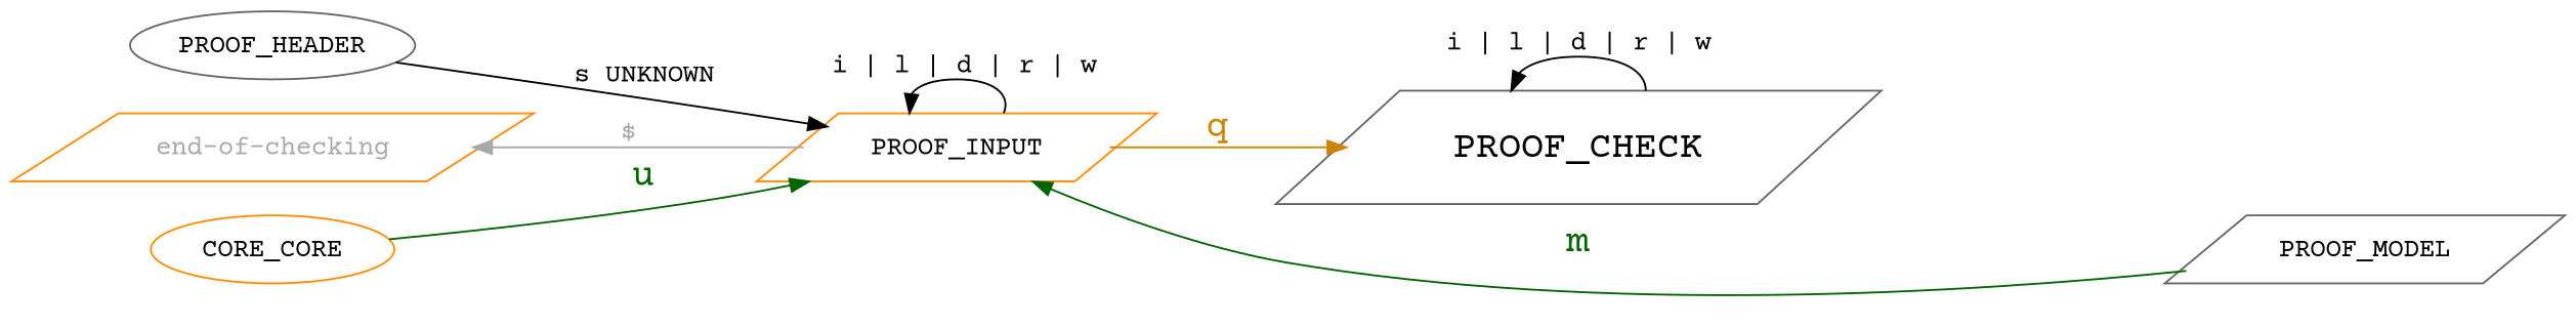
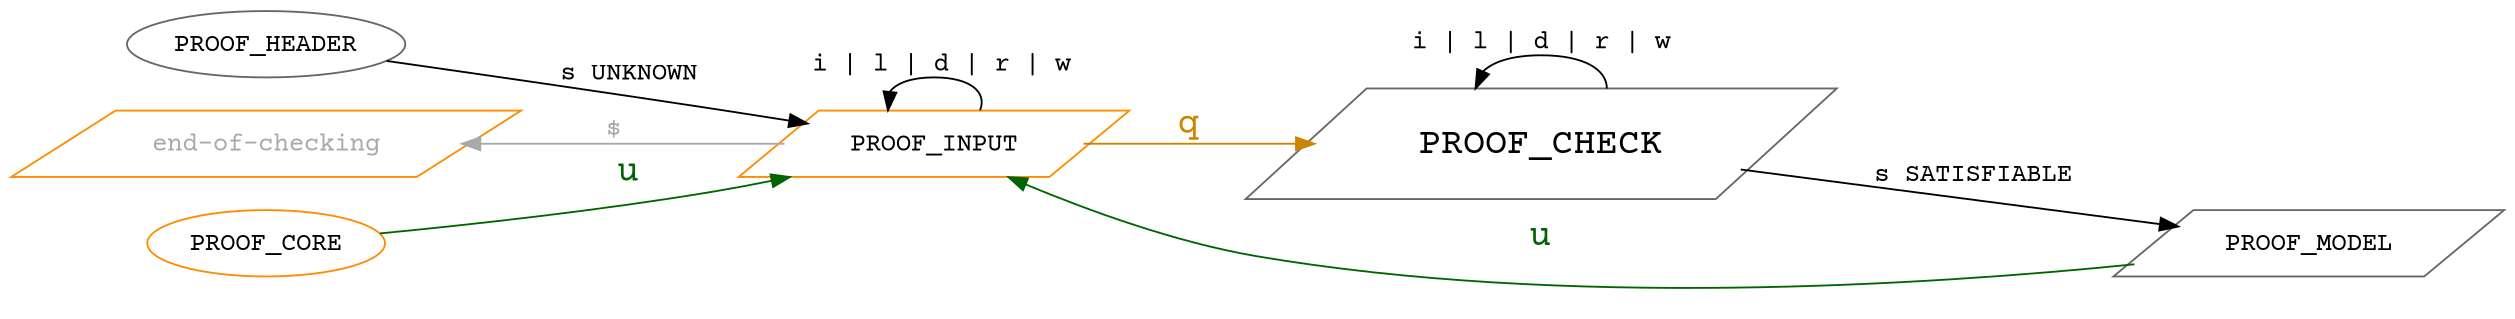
  digraph {
    fontname="Courier Prime"
    rankdir=LR
    node [color=gray40 fontname="Courier Prime" shape=parallelogram]
    edge [fontname="Courier Prime"]
    PROOF_HEADER [shape=ellipse]
    PROOF_INPUT [color=darkorange]
    PROOF_CHECK [fontsize=20]
    PROOF_MODEL
    "end-of-checking" [color=darkorange fontcolor=darkgray]
-   PROOF_CORE [color=darkorange shape=ellipse label=CORE_CORE]
+   PROOF_CORE [color=darkorange shape=ellipse]
    PROOF_HEADER -> PROOF_INPUT [label=" s UNKNOWN "]
    PROOF_INPUT -> PROOF_INPUT [dir=back label=" i | l | d | r | w"]
    PROOF_INPUT -> PROOF_CHECK [color=orange3 fontcolor=orange3 fontsize=20 label=" q " weight=2]
    PROOF_CHECK -> PROOF_CHECK [dir=back label=" i | l | d | r | w "]
-   PROOF_MODEL -> PROOF_INPUT [color=darkgreen fontcolor=darkgreen fontsize=20 label=" m "]
+   PROOF_CHECK -> PROOF_MODEL [label=" s SATISFIABLE "]
+   PROOF_MODEL -> PROOF_INPUT [color=darkgreen fontcolor=darkgreen fontsize=20 label=" u "]
    "end-of-checking" -> PROOF_INPUT [color=darkgray dir=back fontcolor=darkgray label="  $    "]
    PROOF_CORE -> PROOF_INPUT [color=darkgreen fontcolor=darkgreen fontsize=20 label=" u "]
  }
